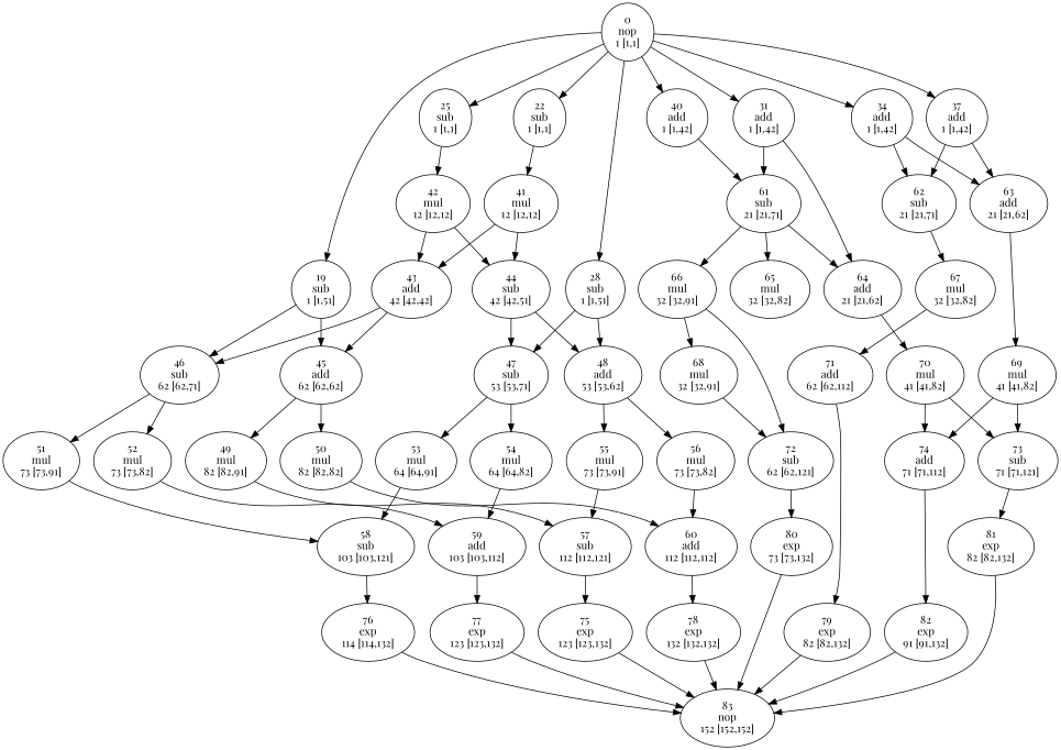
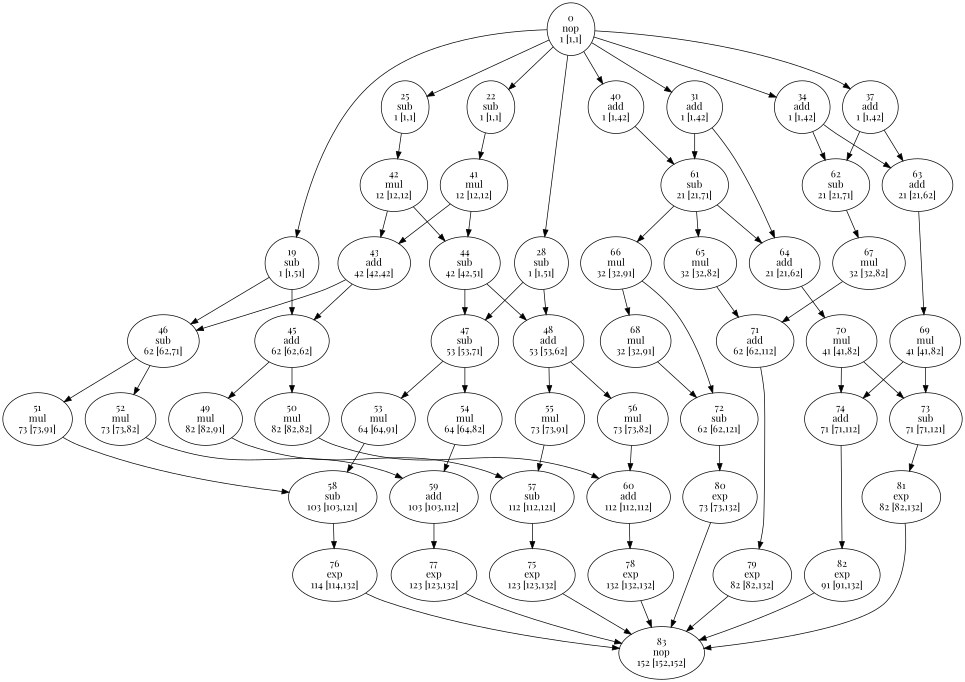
  strict digraph {
    fontname="Playfair Display"
    node [area=2 delay=20 fontcolor=black fontname="Playfair Display" mobility=0 style=emplty time_step=1 tl=132 ts=1]
    edge [fontname="Playfair Display"]
    n1 [delay=11 label="58\nsub\n103 [103,121]" mobility=18 time_step=103 tl=121 ts=103]
    n2 [label="76\nexp\n114 [114,132]" mobility=18 time_step=114 ts=114]
    n3 [area=0 delay=0 label="83\nnop\n152 [152,152]" time_step=152 tl=152 ts=152]
    n4 [area=17 delay=30 label="56\nmul\n73 [73,82]" mobility=9 time_step=73 tl=82 ts=73]
    n5 [label="60\nadd\n112 [112,112]" time_step=112 tl=112 ts=112]
    n6 [label="78\nexp\n132 [132,132]" time_step=132 ts=132]
    n7 [area=0 delay=0 label="0\nnop\n1 [1,1]" tl=1]
    n8 [delay=11 label="25\nsub\n1 [1,1]" tl=1]
    n9 [delay=11 label="28\nsub\n1 [1,51]" mobility=50 tl=51]
    n10 [label="40\nadd\n1 [1,42]" mobility=41 tl=42]
    n11 [delay=11 label="22\nsub\n1 [1,1]" tl=1]
    n12 [label="34\nadd\n1 [1,42]" mobility=41 tl=42]
    n13 [delay=11 label="19\nsub\n1 [1,51]" mobility=50 tl=51]
    n14 [label="37\nadd\n1 [1,42]" mobility=41 tl=42]
    n15 [label="31\nadd\n1 [1,42]" mobility=41 tl=42]
    n16 [area=17 delay=30 label="42\nmul\n12 [12,12]" time_step=12 tl=12 ts=12]
    n17 [label="48\nadd\n53 [53,62]" mobility=9 time_step=53 tl=62 ts=53]
    n18 [delay=11 label="47\nsub\n53 [53,71]" mobility=18 time_step=53 tl=71 ts=53]
    n19 [delay=11 label="61\nsub\n21 [21,71]" mobility=50 time_step=21 tl=71 ts=21]
    n20 [area=17 delay=30 label="41\nmul\n12 [12,12]" time_step=12 tl=12 ts=12]
    n21 [delay=11 label="62\nsub\n21 [21,71]" mobility=50 time_step=21 tl=71 ts=21]
    n22 [label="63\nadd\n21 [21,62]" mobility=41 time_step=21 tl=62 ts=21]
    n23 [delay=11 label="46\nsub\n62 [62,71]" mobility=9 time_step=62 tl=71 ts=62]
    n24 [label="45\nadd\n62 [62,62]" time_step=62 tl=62 ts=62]
    n25 [label="64\nadd\n21 [21,62]" mobility=41 time_step=21 tl=62 ts=21]
    n26 [area=17 delay=30 label="54\nmul\n64 [64,82]" mobility=18 time_step=64 tl=82 ts=64]
    n27 [label="59\nadd\n103 [103,112]" mobility=9 time_step=103 tl=112 ts=103]
    n28 [label="77\nexp\n123 [123,132]" mobility=9 time_step=123 ts=123]
    n29 [label="43\nadd\n42 [42,42]" time_step=42 tl=42 ts=42]
    n30 [delay=11 label="44\nsub\n42 [42,51]" mobility=9 time_step=42 tl=51 ts=42]
    n31 [area=17 delay=30 label="52\nmul\n73 [73,82]" mobility=9 time_step=73 tl=82 ts=73]
    n32 [area=17 delay=30 label="51\nmul\n73 [73,91]" mobility=18 time_step=73 tl=91 ts=73]
    n33 [area=17 delay=30 label="49\nmul\n82 [82,91]" mobility=9 time_step=82 tl=91 ts=82]
    n34 [area=17 delay=30 label="50\nmul\n82 [82,82]" time_step=82 tl=82 ts=82]
    n35 [area=17 delay=30 label="65\nmul\n32 [32,82]" mobility=50 time_step=32 tl=82 ts=32]
    n36 [area=17 delay=30 label="66\nmul\n32 [32,91]" mobility=59 time_step=32 tl=91 ts=32]
    n37 [label="71\nadd\n62 [62,112]" mobility=50 time_step=62 tl=112 ts=62]
    n38 [area=17 delay=30 label="68\nmul\n32 [32,91]" mobility=59 time_step=32 tl=91 ts=32]
    n39 [delay=11 label="72\nsub\n62 [62,121]" mobility=59 time_step=62 tl=121 ts=62]
    n40 [area=17 delay=30 label="67\nmul\n32 [32,82]" mobility=50 time_step=32 tl=82 ts=32]
    n41 [area=17 delay=30 label="69\nmul\n41 [41,82]" mobility=41 time_step=41 tl=82 ts=41]
    n42 [label="74\nadd\n71 [71,112]" mobility=41 time_step=71 tl=112 ts=71]
    n43 [delay=11 label="73\nsub\n71 [71,121]" mobility=50 time_step=71 tl=121 ts=71]
    n44 [area=17 delay=30 label="70\nmul\n41 [41,82]" mobility=41 time_step=41 tl=82 ts=41]
    n45 [label="79\nexp\n82 [82,132]" mobility=50 time_step=82 ts=82]
    n46 [label="80\nexp\n73 [73,132]" mobility=59 time_step=73 ts=73]
    n47 [label="82\nexp\n91 [91,132]" mobility=41 time_step=91 ts=91]
    n48 [label="81\nexp\n82 [82,132]" mobility=50 time_step=82 ts=82]
    n49 [area=17 delay=30 label="53\nmul\n64 [64,91]" mobility=27 time_step=64 tl=91 ts=64]
    n50 [area=17 delay=30 label="55\nmul\n73 [73,91]" mobility=18 time_step=73 tl=91 ts=73]
    n51 [delay=11 label="57\nsub\n112 [112,121]" mobility=9 time_step=112 tl=121 ts=112]
    n52 [label="75\nexp\n123 [123,132]" mobility=9 time_step=123 ts=123]
    n1 -> n2
    n2 -> n3
    n4 -> n5
    n5 -> n6
    n6 -> n3
    n7 -> n8
    n7 -> n9
    n7 -> n10
    n7 -> n11
    n7 -> n12
    n7 -> n13
    n7 -> n14
    n7 -> n15
    n8 -> n16
    n9 -> n17
    n9 -> n18
    n10 -> n19
    n11 -> n20
    n12 -> n21
    n12 -> n22
    n13 -> n23
    n13 -> n24
    n14 -> n21
    n14 -> n22
    n15 -> n19
    n15 -> n25
    n16 -> n29
    n16 -> n30
    n17 -> n4
    n17 -> n50
    n18 -> n26
    n18 -> n49
    n19 -> n25
    n19 -> n35
    n19 -> n36
    n20 -> n29
    n20 -> n30
    n21 -> n40
    n22 -> n41
    n23 -> n31
    n23 -> n32
    n24 -> n33
    n24 -> n34
    n25 -> n44
    n26 -> n27
    n27 -> n28
    n28 -> n3
    n29 -> n23
    n29 -> n24
    n30 -> n17
    n30 -> n18
    n31 -> n27
    n32 -> n1
    n33 -> n51
    n34 -> n5
+   n35 -> n37
    n36 -> n38
    n36 -> n39
    n37 -> n45
    n38 -> n39
    n39 -> n46
    n40 -> n37
    n41 -> n42
    n41 -> n43
    n42 -> n47
    n43 -> n48
    n44 -> n42
    n44 -> n43
    n45 -> n3
    n46 -> n3
    n47 -> n3
    n48 -> n3
    n49 -> n1
    n50 -> n51
    n51 -> n52
    n52 -> n3
  }
